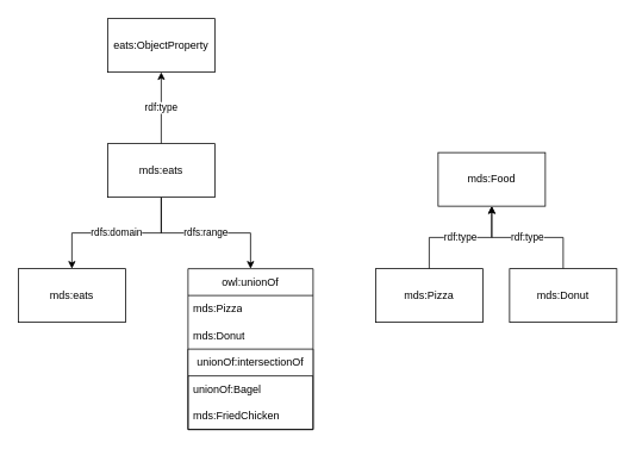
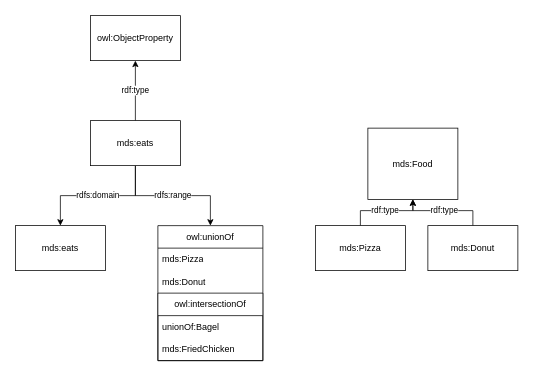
  <mxCell id="0" />
  <mxCell id="1" parent="0" />
  <mxCell id="2" value="rdf:type" style="edgeStyle=orthogonalEdgeStyle;rounded=0;orthogonalLoop=1;jettySize=auto;html=1;" edge="1" parent="1" source="6" target="3"><mxGeometry relative="1" as="geometry" /></mxCell>
- <mxCell id="3" value="eats:ObjectProperty" style="rounded=0;whiteSpace=wrap;html=1;" vertex="1" parent="1"><mxGeometry x="120" y="20" width="120" height="60" as="geometry" /></mxCell>
+ <mxCell id="3" value="owl:ObjectProperty" style="rounded=0;whiteSpace=wrap;html=1;" vertex="1" parent="1"><mxGeometry x="120" y="20" width="120" height="60" as="geometry" /></mxCell>
  <mxCell id="4" value="rdfs:range" style="edgeStyle=orthogonalEdgeStyle;rounded=0;orthogonalLoop=1;jettySize=auto;html=1;entryX=0.5;entryY=0;entryDx=0;entryDy=0;" edge="1" parent="1" source="6" target="13"><mxGeometry relative="1" as="geometry"><mxPoint x="280" y="300" as="targetPoint" /></mxGeometry></mxCell>
  <mxCell id="5" value="rdfs:domain" style="edgeStyle=orthogonalEdgeStyle;rounded=0;orthogonalLoop=1;jettySize=auto;html=1;" edge="1" parent="1" source="6" target="7"><mxGeometry relative="1" as="geometry" /></mxCell>
  <mxCell id="6" value="mds:eats" style="rounded=0;whiteSpace=wrap;html=1;" vertex="1" parent="1"><mxGeometry x="120" y="160" width="120" height="60" as="geometry" /></mxCell>
  <mxCell id="7" value="mds:eats" style="rounded=0;whiteSpace=wrap;html=1;" vertex="1" parent="1"><mxGeometry x="20" y="300" width="120" height="60" as="geometry" /></mxCell>
- <mxCell id="8" value="mds:Food" style="rounded=0;whiteSpace=wrap;html=1;" vertex="1" parent="1"><mxGeometry x="490" y="170" width="120" height="60" as="geometry" /></mxCell>
+ <mxCell id="8" value="mds:Food" style="rounded=0;whiteSpace=wrap;html=1;" vertex="1" parent="1"><mxGeometry x="490" y="170" width="120" height="95" as="geometry" /></mxCell>
  <mxCell id="9" value="rdf:type" style="edgeStyle=orthogonalEdgeStyle;rounded=0;orthogonalLoop=1;jettySize=auto;html=1;" edge="1" parent="1" source="10" target="8"><mxGeometry relative="1" as="geometry" /></mxCell>
  <mxCell id="10" value="mds:Pizza" style="rounded=0;whiteSpace=wrap;html=1;" vertex="1" parent="1"><mxGeometry x="420" y="300" width="120" height="60" as="geometry" /></mxCell>
  <mxCell id="11" value="rdf:type" style="edgeStyle=orthogonalEdgeStyle;rounded=0;orthogonalLoop=1;jettySize=auto;html=1;exitX=0.5;exitY=0;exitDx=0;exitDy=0;entryX=0.5;entryY=1;entryDx=0;entryDy=0;" edge="1" parent="1" source="12" target="8"><mxGeometry relative="1" as="geometry" /></mxCell>
  <mxCell id="12" value="mds:Donut" style="rounded=0;whiteSpace=wrap;html=1;" vertex="1" parent="1"><mxGeometry x="570" y="300" width="120" height="60" as="geometry" /></mxCell>
  <mxCell id="13" value="owl:unionOf" style="swimlane;fontStyle=0;childLayout=stackLayout;horizontal=1;startSize=30;horizontalStack=0;resizeParent=1;resizeParentMax=0;resizeLast=0;collapsible=1;marginBottom=0;whiteSpace=wrap;html=1;" vertex="1" parent="1"><mxGeometry x="210" y="300" width="140" height="180" as="geometry" /></mxCell>
  <mxCell id="14" value="mds:Pizza" style="text;strokeColor=none;fillColor=none;align=left;verticalAlign=middle;spacingLeft=4;spacingRight=4;overflow=hidden;points=[[0,0.5],[1,0.5]];portConstraint=eastwest;rotatable=0;whiteSpace=wrap;html=1;" vertex="1" parent="13"><mxGeometry y="30" width="140" height="30" as="geometry" /></mxCell>
  <mxCell id="15" value="mds:Donut" style="text;strokeColor=none;fillColor=none;align=left;verticalAlign=middle;spacingLeft=4;spacingRight=4;overflow=hidden;points=[[0,0.5],[1,0.5]];portConstraint=eastwest;rotatable=0;whiteSpace=wrap;html=1;" vertex="1" parent="13"><mxGeometry y="60" width="140" height="30" as="geometry" /></mxCell>
- <mxCell id="16" value="unionOf:intersectionOf" style="swimlane;fontStyle=0;childLayout=stackLayout;horizontal=1;startSize=30;horizontalStack=0;resizeParent=1;resizeParentMax=0;resizeLast=0;collapsible=1;marginBottom=0;whiteSpace=wrap;html=1;" vertex="1" parent="13"><mxGeometry y="90" width="140" height="90" as="geometry" /></mxCell>
+ <mxCell id="16" value="owl:intersectionOf" style="swimlane;fontStyle=0;childLayout=stackLayout;horizontal=1;startSize=30;horizontalStack=0;resizeParent=1;resizeParentMax=0;resizeLast=0;collapsible=1;marginBottom=0;whiteSpace=wrap;html=1;" vertex="1" parent="13"><mxGeometry y="90" width="140" height="90" as="geometry" /></mxCell>
  <mxCell id="17" value="unionOf:Bagel" style="text;strokeColor=none;fillColor=none;align=left;verticalAlign=middle;spacingLeft=4;spacingRight=4;overflow=hidden;points=[[0,0.5],[1,0.5]];portConstraint=eastwest;rotatable=0;whiteSpace=wrap;html=1;" vertex="1" parent="16"><mxGeometry y="30" width="140" height="30" as="geometry" /></mxCell>
  <mxCell id="18" value="mds:FriedChicken" style="text;strokeColor=none;fillColor=none;align=left;verticalAlign=middle;spacingLeft=4;spacingRight=4;overflow=hidden;points=[[0,0.5],[1,0.5]];portConstraint=eastwest;rotatable=0;whiteSpace=wrap;html=1;" vertex="1" parent="16"><mxGeometry y="60" width="140" height="30" as="geometry" /></mxCell>
